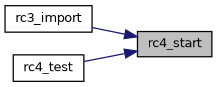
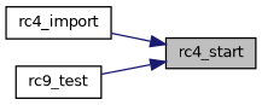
  digraph {
    rankdir=RL
    node [color=black fillcolor=white fontname=Helvetica fontsize=10 shape=record style=filled]
    edge [color=midnightblue dir=back fontname=Helvetica fontsize=10 labelfontname=Helvetica labelfontsize=10 style=solid]
    n1 [fillcolor=grey75 fontcolor=black height=0.2 label=rc4_start width=0.4]
-   n2 [height=0.2 label=rc3_import width=0.4]
-   n3 [height=0.2 label=rc4_test width=0.4]
+   n2 [height=0.2 label=rc4_import width=0.4]
+   n3 [height=0.2 label=rc9_test width=0.4]
    n1 -> n2
    n1 -> n3
  }
